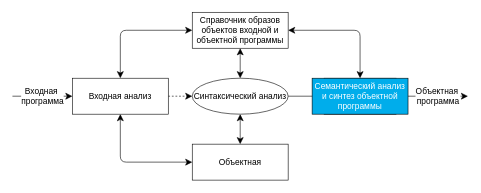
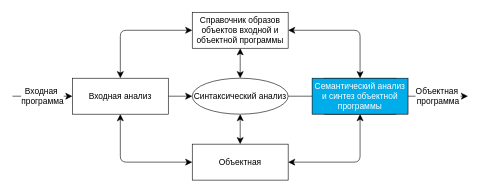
  <mxCell id="0" />
  <mxCell id="1" parent="0" />
- <mxCell id="2" value="" style="edgeStyle=none;html=1;endSize=9;dashed=1;" parent="1" source="3" target="5" edge="1"><mxGeometry relative="1" as="geometry" /></mxCell>
+ <mxCell id="2" value="" style="edgeStyle=none;html=1;endSize=9;" parent="1" source="3" target="5" edge="1"><mxGeometry relative="1" as="geometry" /></mxCell>
  <mxCell id="3" value="Входная анализ" style="rounded=0;whiteSpace=wrap;html=1;fontSize=14;fillColor=default;fontColor=default;strokeColor=default;align=center;verticalAlign=middle;fontFamily=Helvetica;" parent="1" vertex="1"><mxGeometry x="120" y="130" width="160" height="60" as="geometry" /></mxCell>
  <mxCell id="4" value="" style="edgeStyle=none;html=1;" parent="1" source="5" target="6" edge="1"><mxGeometry relative="1" as="geometry" /></mxCell>
  <mxCell id="5" value="Синтаксический анализ" style="ellipse;whiteSpace=wrap;html=1;fontSize=14;fillColor=default;fontColor=default;strokeColor=default;align=center;verticalAlign=middle;fontFamily=Helvetica;" parent="1" vertex="1"><mxGeometry x="320" y="130" width="160" height="60" as="geometry" /></mxCell>
  <mxCell id="6" value="Семантический анали анализ и синтез объектной программы" style="whiteSpace=wrap;html=1;rounded=0;" parent="1" vertex="1"><mxGeometry x="540" y="130" width="120" height="60" as="geometry" /></mxCell>
  <mxCell id="7" value="Справочник образов объектов входной и объектной программы" style="whiteSpace=wrap;html=1;rounded=0;fontSize=14;" parent="1" vertex="1"><mxGeometry x="320" y="20" width="160" height="60" as="geometry" /></mxCell>
  <mxCell id="8" value="Объектная" style="whiteSpace=wrap;html=1;rounded=0;fontSize=14;" parent="1" vertex="1"><mxGeometry x="320" y="240" width="160" height="60" as="geometry" /></mxCell>
  <mxCell id="9" value="Семантический анализ и синтез объектной программы" style="whiteSpace=wrap;html=1;rounded=0;fontSize=14;strokeColor=default;align=center;verticalAlign=middle;fontFamily=Helvetica;fontColor=light-dark(#ffffff, #ededed);fillColor=#00ADEB;" parent="1" vertex="1"><mxGeometry x="520" y="130" width="160" height="60" as="geometry" /></mxCell>
  <mxCell id="10" value="" style="edgeStyle=none;html=1;endSize=9;entryX=0.5;entryY=1;entryDx=0;entryDy=0;exitX=0.5;exitY=0;exitDx=0;exitDy=0;startArrow=classic;startFill=1;startSize=9;" parent="1" source="5" target="7" edge="1"><mxGeometry relative="1" as="geometry"><mxPoint x="270" y="170" as="sourcePoint" /><mxPoint x="350" y="170" as="targetPoint" /></mxGeometry></mxCell>
  <mxCell id="11" value="" style="edgeStyle=none;html=1;endSize=9;exitX=0.5;exitY=0;exitDx=0;exitDy=0;startArrow=classic;startFill=1;startSize=9;entryX=0.5;entryY=1;entryDx=0;entryDy=0;" parent="1" source="8" target="5" edge="1"><mxGeometry relative="1" as="geometry"><mxPoint x="410" y="140" as="sourcePoint" /><mxPoint x="400" y="190" as="targetPoint" /></mxGeometry></mxCell>
  <mxCell id="12" value="" style="edgeStyle=orthogonalEdgeStyle;html=1;endSize=9;exitX=0;exitY=0.5;exitDx=0;exitDy=0;startArrow=classic;startFill=1;startSize=9;entryX=0.5;entryY=1;entryDx=0;entryDy=0;" parent="1" source="8" target="3" edge="1"><mxGeometry relative="1" as="geometry"><mxPoint x="410" y="250" as="sourcePoint" /><mxPoint x="410" y="200" as="targetPoint" /></mxGeometry></mxCell>
+ <mxCell id="13" value="" style="edgeStyle=orthogonalEdgeStyle;html=1;endSize=9;exitX=1;exitY=0.5;exitDx=0;exitDy=0;startArrow=classic;startFill=1;startSize=9;entryX=0.5;entryY=1;entryDx=0;entryDy=0;" parent="1" source="8" target="9" edge="1"><mxGeometry relative="1" as="geometry"><mxPoint x="350" y="280" as="sourcePoint" /><mxPoint x="210" y="200" as="targetPoint" /></mxGeometry></mxCell>
  <mxCell id="14" value="" style="edgeStyle=orthogonalEdgeStyle;html=1;endSize=9;exitX=0;exitY=0.5;exitDx=0;exitDy=0;startArrow=classic;startFill=1;startSize=9;entryX=0.5;entryY=0;entryDx=0;entryDy=0;" parent="1" source="7" target="3" edge="1"><mxGeometry relative="1" as="geometry"><mxPoint x="350" y="280" as="sourcePoint" /><mxPoint x="210" y="200" as="targetPoint" /></mxGeometry></mxCell>
  <mxCell id="15" value="" style="edgeStyle=orthogonalEdgeStyle;html=1;endSize=9;exitX=1;exitY=0.5;exitDx=0;exitDy=0;startArrow=classic;startFill=1;startSize=9;entryX=0.5;entryY=0;entryDx=0;entryDy=0;" parent="1" source="7" target="9" edge="1"><mxGeometry relative="1" as="geometry"><mxPoint x="350" y="60" as="sourcePoint" /><mxPoint x="210" y="140" as="targetPoint" /></mxGeometry></mxCell>
  <mxCell id="16" value="Входная&amp;nbsp;&lt;div&gt;программа&lt;/div&gt;" style="edgeStyle=none;html=1;endSize=9;entryX=0;entryY=0.5;entryDx=0;entryDy=0;fontSize=14;" parent="1" target="3" edge="1"><mxGeometry relative="1" as="geometry"><mxPoint x="20" y="160" as="sourcePoint" /><mxPoint x="320" y="170" as="targetPoint" /></mxGeometry></mxCell>
  <mxCell id="17" value="Объектная&amp;nbsp;&lt;div&gt;программа&lt;/div&gt;" style="edgeStyle=none;html=1;endSize=9;fontSize=14;" parent="1" edge="1"><mxGeometry relative="1" as="geometry"><mxPoint x="680" y="160" as="sourcePoint" /><mxPoint x="780" y="160" as="targetPoint" /></mxGeometry></mxCell>
